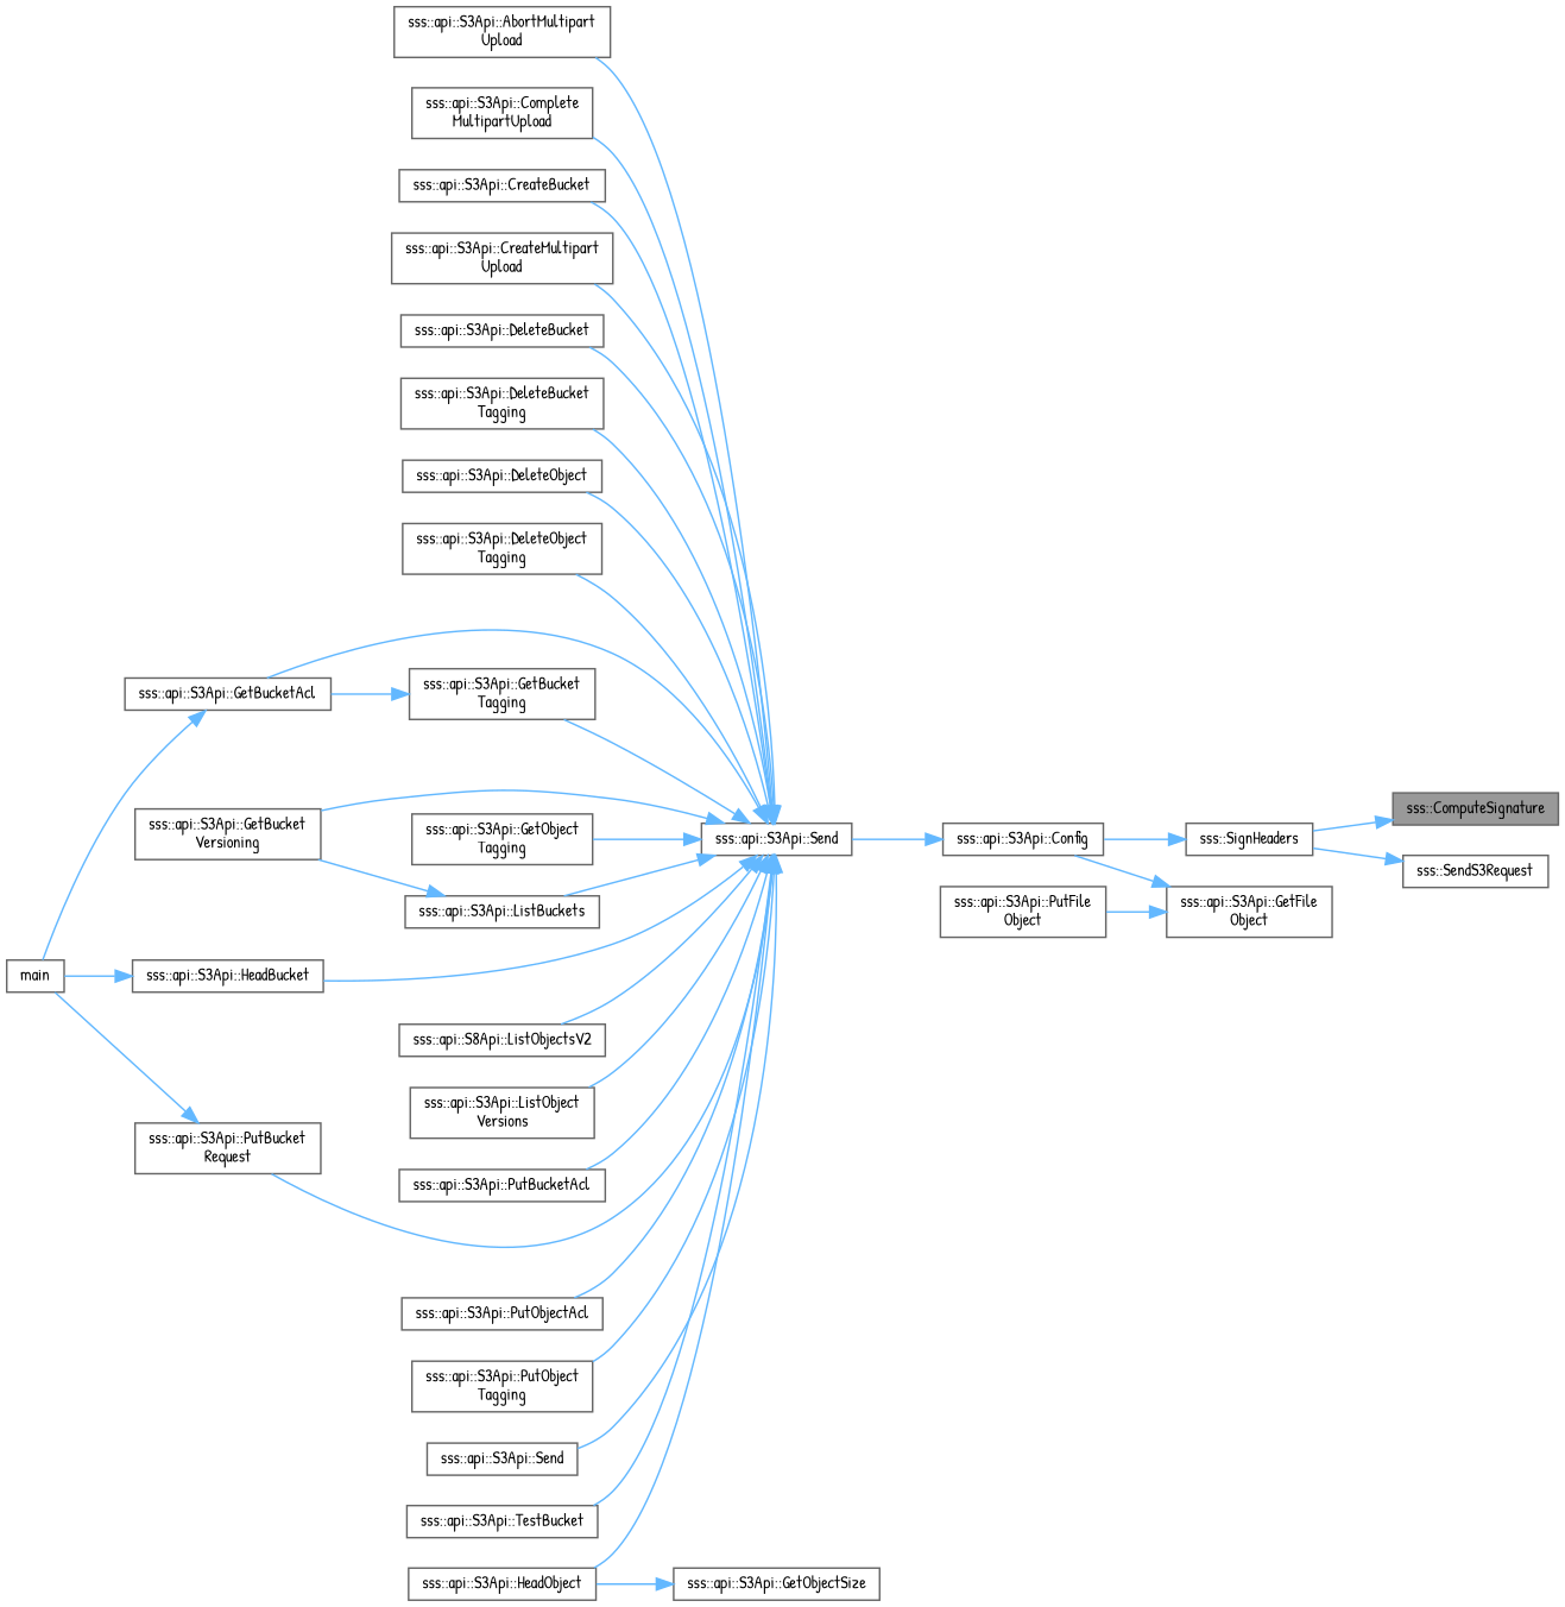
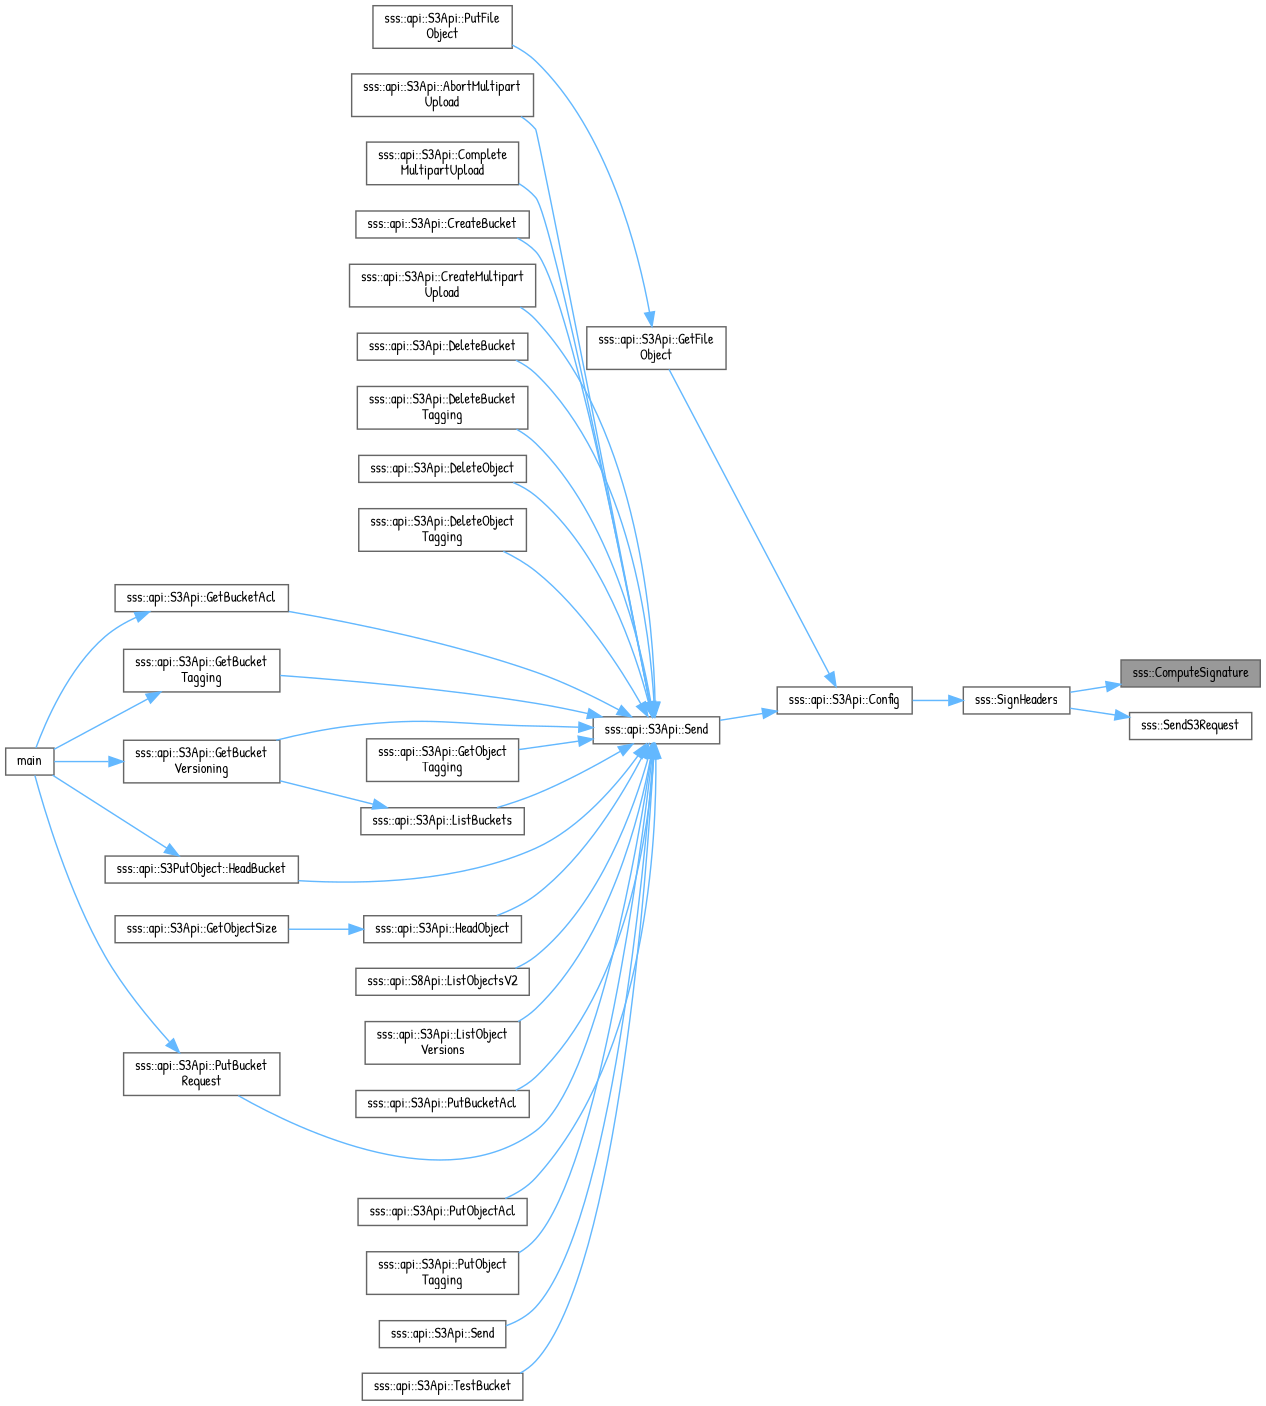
  digraph {
    fontname="Patrick Hand"
    rankdir=RL
    node [color=grey40 fillcolor=white fontname="Patrick Hand" fontsize=10 shape=box style=filled]
    edge [color=steelblue1 dir=back fontname="Patrick Hand" fontsize=10 labelfontname=Helvetica labelfontsize=10 style=solid]
    n1 [color=gray40 fillcolor=grey60 fontcolor=black height=0.2 label="sss::ComputeSignature" width=0.4]
    n2 [height=0.2 label="sss::SignHeaders" width=0.4]
    n3 [height=0.2 label="sss::api::S3Api::Config" width=0.4]
    n4 [height=0.2 label="sss::api::S3Api::GetFile\lObject" width=0.4]
    n5 [height=0.2 label="sss::api::S3Api::Send" width=0.4]
    n6 [height=0.2 label="sss::SendS3Request" width=0.4]
    n7 [height=0.2 label="sss::api::S3Api::PutFile\lObject" width=0.4]
    n8 [height=0.2 label="sss::api::S3Api::AbortMultipart\lUpload" width=0.4]
    n9 [height=0.2 label="sss::api::S3Api::Complete\lMultipartUpload" width=0.4]
    n10 [height=0.2 label="sss::api::S3Api::CreateBucket" width=0.4]
    n11 [height=0.2 label="sss::api::S3Api::CreateMultipart\lUpload" width=0.4]
    n12 [height=0.2 label="sss::api::S3Api::DeleteBucket" width=0.4]
    n13 [height=0.2 label="sss::api::S3Api::DeleteBucket\lTagging" width=0.4]
    n14 [height=0.2 label="sss::api::S3Api::DeleteObject" width=0.4]
    n15 [height=0.2 label="sss::api::S3Api::DeleteObject\lTagging" width=0.4]
    n16 [height=0.2 label="sss::api::S3Api::GetBucketAcl" width=0.4]
    n17 [height=0.2 label="sss::api::S3Api::GetBucket\lTagging" width=0.4]
    n18 [height=0.2 label="sss::api::S3Api::GetBucket\lVersioning" width=0.4]
    n19 [height=0.2 label="sss::api::S3Api::GetObject\lTagging" width=0.4]
-   n20 [height=0.2 label="sss::api::S3Api::HeadBucket" width=0.4]
+   n20 [height=0.2 label="sss::api::S3PutObject::HeadBucket" width=0.4]
    n21 [height=0.2 label="sss::api::S3Api::HeadObject" width=0.4]
    n22 [height=0.2 label="sss::api::S3Api::ListBuckets" width=0.4]
    n23 [height=0.2 label="sss::api::S8Api::ListObjectsV2" width=0.4]
    n24 [height=0.2 label="sss::api::S3Api::ListObject\lVersions" width=0.4]
    n25 [height=0.2 label="sss::api::S3Api::PutBucketAcl" width=0.4]
    n26 [height=0.2 label="sss::api::S3Api::PutBucket\lRequest" width=0.4]
    n27 [height=0.2 label="sss::api::S3Api::PutObjectAcl" width=0.4]
    n28 [height=0.2 label="sss::api::S3Api::PutObject\lTagging" width=0.4]
    n29 [height=0.2 label="sss::api::S3Api::Send" width=0.4]
    n30 [height=0.2 label="sss::api::S3Api::TestBucket" width=0.4]
    n31 [height=0.2 label=main width=0.4]
    n32 [height=0.2 label="sss::api::S3Api::GetObjectSize" width=0.4]
    n1 -> n2
    n2 -> n3
-   n4 -> n3
+   n3 -> n4
    n3 -> n5
    n4 -> n7
    n5 -> n8
    n5 -> n9
    n5 -> n10
    n5 -> n11
    n5 -> n12
    n5 -> n13
    n5 -> n14
    n5 -> n15
    n5 -> n16
    n5 -> n17
    n5 -> n18
    n5 -> n19
    n5 -> n20
    n5 -> n21
    n5 -> n22
    n5 -> n23
    n5 -> n24
    n5 -> n25
    n5 -> n26
    n5 -> n27
    n5 -> n28
    n5 -> n29
    n5 -> n30
    n6 -> n2
    n16 -> n31
-   n17 -> n16
+   n17 -> n31
+   n18 -> n31
    n20 -> n31
-   n32 -> n21
+   n21 -> n32
    n22 -> n18
    n26 -> n31
  }
